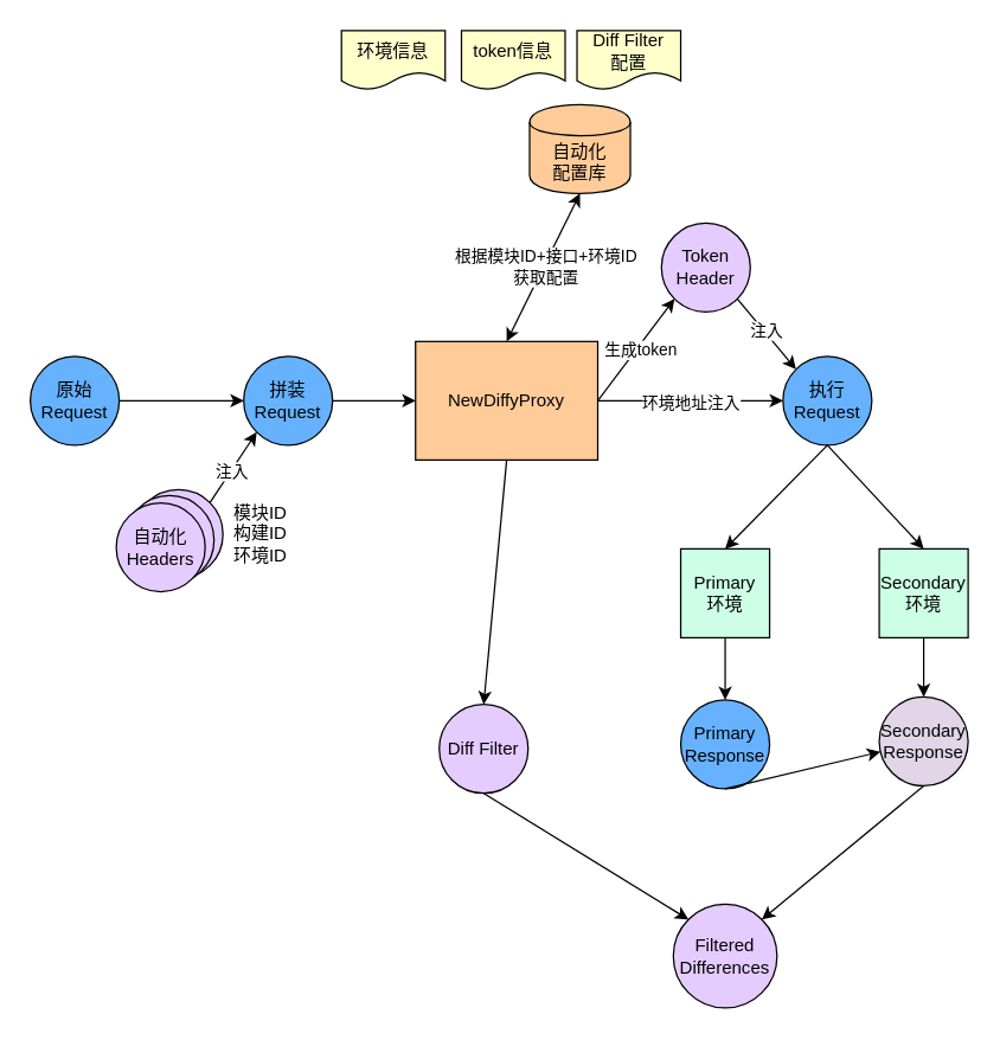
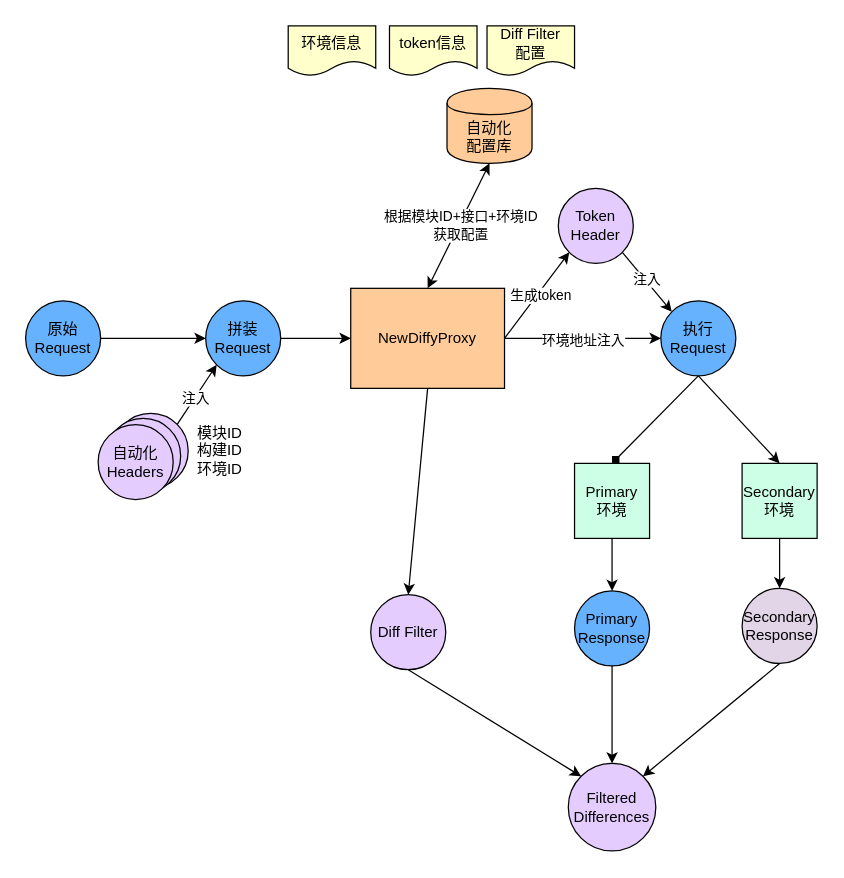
  <mxCell id="0" />
  <mxCell id="1" parent="0" />
  <mxCell id="2" value="" style="endArrow=classic;html=1;entryX=0;entryY=0.5;entryDx=0;entryDy=0;exitX=1;exitY=0.5;exitDx=0;exitDy=0;" edge="1" parent="1" source="3" target="4"><mxGeometry width="50" height="50" relative="1" as="geometry"><mxPoint x="-10" y="210" as="sourcePoint" /><mxPoint x="50" y="210" as="targetPoint" /></mxGeometry></mxCell>
  <mxCell id="3" value="原始&lt;br&gt;Request" style="ellipse;whiteSpace=wrap;html=1;fillColor=#66B2FF;" vertex="1" parent="1"><mxGeometry x="20" y="240" width="60" height="60" as="geometry" /></mxCell>
  <mxCell id="4" value="拼装&lt;br&gt;Request" style="ellipse;whiteSpace=wrap;html=1;fillColor=#66B2FF;" vertex="1" parent="1"><mxGeometry x="164" y="240" width="60" height="60" as="geometry" /></mxCell>
  <mxCell id="5" value="Headers" style="ellipse;whiteSpace=wrap;html=1;fillColor=#E5CCFF;" vertex="1" parent="1"><mxGeometry x="90" y="330" width="60" height="60" as="geometry" /></mxCell>
  <mxCell id="6" value="" style="endArrow=classic;html=1;entryX=0;entryY=1;entryDx=0;entryDy=0;exitX=1;exitY=0;exitDx=0;exitDy=0;" edge="1" parent="1" source="5" target="4"><mxGeometry width="50" height="50" relative="1" as="geometry"><mxPoint x="0" y="220" as="sourcePoint" /><mxPoint x="120" y="220" as="targetPoint" /></mxGeometry></mxCell>
  <mxCell id="7" value="注入" style="edgeLabel;html=1;align=center;verticalAlign=middle;resizable=0;points=[];" vertex="1" connectable="0" parent="6"><mxGeometry x="-0.126" relative="1" as="geometry"><mxPoint as="offset" /></mxGeometry></mxCell>
  <mxCell id="8" value="NewDiffyProxy" style="rounded=0;whiteSpace=wrap;html=1;fillColor=#FFCC99;" vertex="1" parent="1"><mxGeometry x="280" y="230" width="123" height="80" as="geometry" /></mxCell>
  <mxCell id="9" value="" style="endArrow=classic;html=1;exitX=1;exitY=0.5;exitDx=0;exitDy=0;entryX=0;entryY=0.5;entryDx=0;entryDy=0;" edge="1" parent="1" source="4" target="8"><mxGeometry width="50" height="50" relative="1" as="geometry"><mxPoint x="210" y="340" as="sourcePoint" /><mxPoint x="220" y="212" as="targetPoint" /></mxGeometry></mxCell>
  <mxCell id="10" value="执行&lt;br&gt;Request" style="ellipse;whiteSpace=wrap;html=1;fillColor=#66B2FF;" vertex="1" parent="1"><mxGeometry x="528" y="240" width="60" height="60" as="geometry" /></mxCell>
  <mxCell id="11" value="自动化&lt;br&gt;配置库" style="shape=cylinder;whiteSpace=wrap;html=1;boundedLbl=1;backgroundOutline=1;fillColor=#FFCC99;" vertex="1" parent="1"><mxGeometry x="357" y="70" width="68" height="60" as="geometry" /></mxCell>
  <mxCell id="12" value="" style="endArrow=classic;html=1;exitX=1;exitY=0.5;exitDx=0;exitDy=0;" edge="1" parent="1" source="8" target="10"><mxGeometry width="50" height="50" relative="1" as="geometry"><mxPoint x="170" y="220" as="sourcePoint" /><mxPoint x="217" y="219.497" as="targetPoint" /><Array as="points" /></mxGeometry></mxCell>
  <mxCell id="13" value="环境地址注入" style="edgeLabel;html=1;align=center;verticalAlign=middle;resizable=0;points=[];" vertex="1" connectable="0" parent="12"><mxGeometry x="-0.01" y="-1" relative="1" as="geometry"><mxPoint as="offset" /></mxGeometry></mxCell>
  <mxCell id="14" value="Primary&lt;br&gt;环境" style="rounded=0;whiteSpace=wrap;html=1;fillColor=#CCFFE6;" vertex="1" parent="1"><mxGeometry x="459" y="370" width="60" height="60" as="geometry" /></mxCell>
  <mxCell id="15" value="Secondary&lt;br&gt;环境" style="rounded=0;whiteSpace=wrap;html=1;fillColor=#CCFFE6;" vertex="1" parent="1"><mxGeometry x="593" y="370" width="60" height="60" as="geometry" /></mxCell>
- <mxCell id="16" value="" style="endArrow=classic;html=1;exitX=0.5;exitY=1;exitDx=0;exitDy=0;entryX=0.5;entryY=0;entryDx=0;entryDy=0;" edge="1" parent="1" source="10" target="14"><mxGeometry width="50" height="50" relative="1" as="geometry"><mxPoint x="577" y="300" as="sourcePoint" /><mxPoint x="637" y="260" as="targetPoint" /></mxGeometry></mxCell>
+ <mxCell id="16" value="" style="endArrow=diamond;html=1;exitX=0.5;exitY=1;exitDx=0;exitDy=0;entryX=0.5;entryY=0;entryDx=0;entryDy=0;" edge="1" parent="1" source="10" target="14"><mxGeometry width="50" height="50" relative="1" as="geometry"><mxPoint x="577" y="300" as="sourcePoint" /><mxPoint x="637" y="260" as="targetPoint" /></mxGeometry></mxCell>
  <mxCell id="17" value="" style="endArrow=classic;html=1;exitX=0.5;exitY=1;exitDx=0;exitDy=0;entryX=0.5;entryY=0;entryDx=0;entryDy=0;" edge="1" parent="1" source="10" target="15"><mxGeometry width="50" height="50" relative="1" as="geometry"><mxPoint x="587" y="305" as="sourcePoint" /><mxPoint x="647" y="270" as="targetPoint" /></mxGeometry></mxCell>
  <mxCell id="18" value="Primary&lt;br&gt;Response" style="ellipse;whiteSpace=wrap;html=1;fillColor=#66B2FF;" vertex="1" parent="1"><mxGeometry x="459" y="472" width="60" height="60" as="geometry" /></mxCell>
  <mxCell id="19" value="Secondary&lt;br&gt;Response" style="ellipse;whiteSpace=wrap;html=1;fillColor=#e1d5e7;" vertex="1" parent="1"><mxGeometry x="593" y="470" width="60" height="60" as="geometry" /></mxCell>
  <mxCell id="20" value="Filtered&lt;br&gt;Differences" style="ellipse;whiteSpace=wrap;html=1;aspect=fixed;fillColor=#E5CCFF;" vertex="1" parent="1"><mxGeometry x="454" y="610" width="70" height="70" as="geometry" /></mxCell>
  <mxCell id="21" value="Diff Filter" style="ellipse;whiteSpace=wrap;html=1;fillColor=#E5CCFF;" vertex="1" parent="1"><mxGeometry x="296" y="475" width="60" height="60" as="geometry" /></mxCell>
  <mxCell id="22" value="" style="endArrow=classic;html=1;exitX=0.5;exitY=1;exitDx=0;exitDy=0;" edge="1" parent="1" source="15" target="19"><mxGeometry width="50" height="50" relative="1" as="geometry"><mxPoint x="368" y="440" as="sourcePoint" /><mxPoint x="418" y="390" as="targetPoint" /></mxGeometry></mxCell>
  <mxCell id="23" value="" style="endArrow=classic;html=1;exitX=0.5;exitY=1;exitDx=0;exitDy=0;entryX=0;entryY=0;entryDx=0;entryDy=0;" edge="1" parent="1" source="21" target="20"><mxGeometry width="50" height="50" relative="1" as="geometry"><mxPoint x="290" y="610" as="sourcePoint" /><mxPoint x="340" y="560" as="targetPoint" /></mxGeometry></mxCell>
- <mxCell id="24" value="" style="endArrow=classic;html=1;exitX=0.5;exitY=1;exitDx=0;exitDy=0;" edge="1" parent="1" source="18" target="19"><mxGeometry width="50" height="50" relative="1" as="geometry"><mxPoint x="470" y="600" as="sourcePoint" /><mxPoint x="520" y="550" as="targetPoint" /></mxGeometry></mxCell>
+ <mxCell id="24" value="" style="endArrow=classic;html=1;exitX=0.5;exitY=1;exitDx=0;exitDy=0;entryX=0.5;entryY=0;entryDx=0;entryDy=0;" edge="1" parent="1" source="18" target="20"><mxGeometry width="50" height="50" relative="1" as="geometry"><mxPoint x="470" y="600" as="sourcePoint" /><mxPoint x="520" y="550" as="targetPoint" /></mxGeometry></mxCell>
  <mxCell id="25" value="" style="endArrow=classic;html=1;exitX=0.5;exitY=1;exitDx=0;exitDy=0;" edge="1" parent="1" source="14" target="18"><mxGeometry width="50" height="50" relative="1" as="geometry"><mxPoint x="368" y="440" as="sourcePoint" /><mxPoint x="418" y="390" as="targetPoint" /></mxGeometry></mxCell>
  <mxCell id="26" value="" style="endArrow=classic;html=1;exitX=0.5;exitY=1;exitDx=0;exitDy=0;entryX=1;entryY=0;entryDx=0;entryDy=0;" edge="1" parent="1" source="19" target="20"><mxGeometry width="50" height="50" relative="1" as="geometry"><mxPoint x="560" y="630" as="sourcePoint" /><mxPoint x="610" y="580" as="targetPoint" /></mxGeometry></mxCell>
  <mxCell id="27" value="" style="endArrow=classic;html=1;exitX=0.5;exitY=1;exitDx=0;exitDy=0;entryX=0.5;entryY=0;entryDx=0;entryDy=0;" edge="1" parent="1" source="8" target="21"><mxGeometry width="50" height="50" relative="1" as="geometry"><mxPoint x="340" y="480" as="sourcePoint" /><mxPoint x="390" y="430" as="targetPoint" /></mxGeometry></mxCell>
  <mxCell id="28" value="" style="endArrow=classic;startArrow=classic;html=1;entryX=0.5;entryY=1;entryDx=0;entryDy=0;exitX=0.5;exitY=0;exitDx=0;exitDy=0;" edge="1" parent="1" source="8" target="11"><mxGeometry width="50" height="50" relative="1" as="geometry"><mxPoint x="450" y="210" as="sourcePoint" /><mxPoint x="500" y="160" as="targetPoint" /></mxGeometry></mxCell>
  <mxCell id="29" value="根据模块ID+接口+环境ID&lt;br&gt;获取配置" style="edgeLabel;html=1;align=center;verticalAlign=middle;resizable=0;points=[];" vertex="1" connectable="0" parent="28"><mxGeometry x="0.025" y="-1" relative="1" as="geometry"><mxPoint as="offset" /></mxGeometry></mxCell>
  <mxCell id="30" value="Token&lt;br&gt;Header" style="ellipse;whiteSpace=wrap;html=1;fillColor=#E5CCFF;" vertex="1" parent="1"><mxGeometry x="446" y="150" width="60" height="60" as="geometry" /></mxCell>
  <mxCell id="31" value="" style="endArrow=classic;html=1;exitX=1;exitY=1;exitDx=0;exitDy=0;entryX=0;entryY=0;entryDx=0;entryDy=0;" edge="1" parent="1" source="30" target="10"><mxGeometry width="50" height="50" relative="1" as="geometry"><mxPoint x="413" y="280" as="sourcePoint" /><mxPoint x="510" y="280" as="targetPoint" /><Array as="points" /></mxGeometry></mxCell>
  <mxCell id="32" value="注入" style="edgeLabel;html=1;align=center;verticalAlign=middle;resizable=0;points=[];" vertex="1" connectable="0" parent="31"><mxGeometry x="-0.069" y="2" relative="1" as="geometry"><mxPoint x="-1" as="offset" /></mxGeometry></mxCell>
  <mxCell id="33" value="" style="endArrow=classic;html=1;entryX=0;entryY=1;entryDx=0;entryDy=0;exitX=1;exitY=0.5;exitDx=0;exitDy=0;" edge="1" parent="1" source="8" target="30"><mxGeometry width="50" height="50" relative="1" as="geometry"><mxPoint x="420" y="290" as="sourcePoint" /><mxPoint x="520" y="290" as="targetPoint" /><Array as="points" /></mxGeometry></mxCell>
  <mxCell id="34" value="生成token" style="edgeLabel;html=1;align=center;verticalAlign=middle;resizable=0;points=[];" vertex="1" connectable="0" parent="33"><mxGeometry x="0.042" y="-2" relative="1" as="geometry"><mxPoint as="offset" /></mxGeometry></mxCell>
  <mxCell id="35" value="Headers" style="ellipse;whiteSpace=wrap;html=1;fillColor=#E5CCFF;" vertex="1" parent="1"><mxGeometry x="84" y="334" width="60" height="60" as="geometry" /></mxCell>
  <mxCell id="36" value="自动化&lt;br&gt;Headers" style="ellipse;whiteSpace=wrap;html=1;fillColor=#E5CCFF;" vertex="1" parent="1"><mxGeometry x="78" y="339" width="60" height="60" as="geometry" /></mxCell>
  <mxCell id="37" value="模块ID&lt;br&gt;构建ID&lt;br&gt;环境ID" style="text;html=1;align=center;verticalAlign=middle;resizable=0;points=[];autosize=1;fillColor=none;" vertex="1" parent="1"><mxGeometry x="150" y="335" width="50" height="50" as="geometry" /></mxCell>
  <mxCell id="38" value="环境信息" style="shape=document;whiteSpace=wrap;html=1;boundedLbl=1;fillColor=#FFFFCC;" vertex="1" parent="1"><mxGeometry x="230" y="20" width="70" height="40" as="geometry" /></mxCell>
  <mxCell id="39" value="token信息" style="shape=document;whiteSpace=wrap;html=1;boundedLbl=1;fillColor=#FFFFCC;" vertex="1" parent="1"><mxGeometry x="311" y="20" width="70" height="40" as="geometry" /></mxCell>
  <mxCell id="40" value="Diff Filter&lt;br&gt;配置" style="shape=document;whiteSpace=wrap;html=1;boundedLbl=1;fillColor=#FFFFCC;" vertex="1" parent="1"><mxGeometry x="389" y="20" width="70" height="40" as="geometry" /></mxCell>
